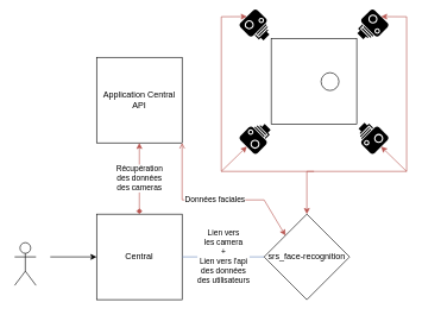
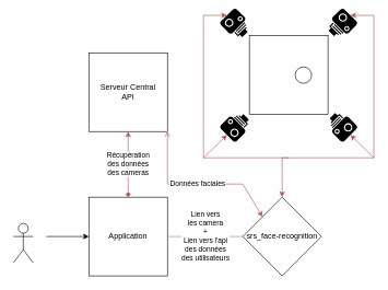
  <mxCell id="0" />
  <mxCell id="1" parent="0" />
- <mxCell id="2" value="Central" style="rounded=0;whiteSpace=wrap;html=1;" vertex="1" parent="1"><mxGeometry x="135" y="300" width="120" height="120" as="geometry" /></mxCell>
+ <mxCell id="2" value="Application" style="rounded=0;whiteSpace=wrap;html=1;" vertex="1" parent="1"><mxGeometry x="135" y="300" width="120" height="120" as="geometry" /></mxCell>
  <mxCell id="3" value="" style="shape=umlActor;verticalLabelPosition=bottom;verticalAlign=top;html=1;outlineConnect=0;" vertex="1" parent="1"><mxGeometry x="20" y="340" width="30" height="60" as="geometry" /></mxCell>
  <mxCell id="4" value="" style="endArrow=classic;html=1;rounded=0;entryX=0;entryY=0.5;entryDx=0;entryDy=0;" edge="1" parent="1" target="2"><mxGeometry width="50" height="50" relative="1" as="geometry"><mxPoint x="70" y="360" as="sourcePoint" /><mxPoint x="110" y="360" as="targetPoint" /></mxGeometry></mxCell>
- <mxCell id="5" value="Application Central&lt;div&gt;API&lt;/div&gt;" style="rounded=0;whiteSpace=wrap;html=1;" vertex="1" parent="1"><mxGeometry x="135" y="80" width="120" height="120" as="geometry" /></mxCell>
+ <mxCell id="5" value="Serveur Central&lt;div&gt;API&lt;/div&gt;" style="rounded=0;whiteSpace=wrap;html=1;" vertex="1" parent="1"><mxGeometry x="135" y="80" width="120" height="120" as="geometry" /></mxCell>
  <mxCell id="6" value="Récupération&lt;div&gt;des données&lt;/div&gt;&lt;div&gt;des cameras&lt;/div&gt;" style="endArrow=diamond;html=1;rounded=0;exitX=0.5;exitY=1;exitDx=0;exitDy=0;entryX=0.5;entryY=0;entryDx=0;entryDy=0;fillColor=#f8cecc;strokeColor=#b85450;startArrow=classic;startFill=1;" edge="1" parent="1" source="5" target="2"><mxGeometry width="50" height="50" relative="1" as="geometry"><mxPoint x="190" y="510" as="sourcePoint" /><mxPoint x="230" y="300" as="targetPoint" /><Array as="points" /></mxGeometry></mxCell>
  <mxCell id="7" value="srs_face-recognition" style="rhombus;whiteSpace=wrap;html=1;" vertex="1" parent="1"><mxGeometry x="370" y="300" width="120" height="120" as="geometry" /></mxCell>
  <mxCell id="8" value="" style="whiteSpace=wrap;html=1;aspect=fixed;" vertex="1" parent="1"><mxGeometry x="380" y="54" width="120" height="120" as="geometry" /></mxCell>
  <mxCell id="9" value="" style="shape=mxgraph.signs.tech.camera_1;html=1;pointerEvents=1;fillColor=#000000;strokeColor=none;verticalLabelPosition=bottom;verticalAlign=top;align=center;rotation=-45;" vertex="1" parent="1"><mxGeometry x="340" y="174" width="40" height="34" as="geometry" /></mxCell>
  <mxCell id="10" value="" style="shape=mxgraph.signs.tech.camera_1;html=1;pointerEvents=1;fillColor=#000000;strokeColor=none;verticalLabelPosition=bottom;verticalAlign=top;align=center;rotation=-135;" vertex="1" parent="1"><mxGeometry x="500" y="174" width="40" height="34" as="geometry" /></mxCell>
  <mxCell id="11" value="" style="shape=mxgraph.signs.tech.camera_1;html=1;pointerEvents=1;fillColor=#000000;strokeColor=none;verticalLabelPosition=bottom;verticalAlign=top;align=center;rotation=-225;" vertex="1" parent="1"><mxGeometry x="500" y="20" width="40" height="34" as="geometry" /></mxCell>
  <mxCell id="12" value="" style="shape=mxgraph.signs.tech.camera_1;html=1;pointerEvents=1;fillColor=#000000;strokeColor=none;verticalLabelPosition=bottom;verticalAlign=top;align=center;rotation=45;" vertex="1" parent="1"><mxGeometry x="340" y="20" width="40" height="34" as="geometry" /></mxCell>
  <mxCell id="13" value="Données faciales" style="endArrow=open;html=1;rounded=0;exitX=0;exitY=0;exitDx=0;exitDy=0;entryX=1;entryY=1;entryDx=0;entryDy=0;startArrow=classic;startFill=1;fillColor=#f8cecc;strokeColor=#b85450;" edge="1" parent="1" source="7" target="5"><mxGeometry width="50" height="50" relative="1" as="geometry"><mxPoint x="260" y="600" as="sourcePoint" /><mxPoint x="310" y="550" as="targetPoint" /><Array as="points"><mxPoint x="370" y="280" /><mxPoint x="255" y="280" /></Array></mxGeometry></mxCell>
  <mxCell id="14" value="" style="endArrow=classic;startArrow=classic;html=1;rounded=0;entryX=0;entryY=0.5;entryDx=0;entryDy=0;entryPerimeter=0;exitX=0.5;exitY=0;exitDx=0;exitDy=0;fillColor=#f8cecc;strokeColor=#b85450;" edge="1" parent="1" source="7" target="11"><mxGeometry width="50" height="50" relative="1" as="geometry"><mxPoint x="400" y="300" as="sourcePoint" /><mxPoint x="450" y="250" as="targetPoint" /><Array as="points"><mxPoint x="430" y="240" /><mxPoint x="570" y="240" /><mxPoint x="570" y="23" /></Array></mxGeometry></mxCell>
  <mxCell id="15" value="" style="endArrow=classic;html=1;rounded=0;entryX=0;entryY=0.5;entryDx=0;entryDy=0;entryPerimeter=0;fillColor=#f8cecc;strokeColor=#b85450;" edge="1" parent="1" target="12"><mxGeometry width="50" height="50" relative="1" as="geometry"><mxPoint x="440" y="240" as="sourcePoint" /><mxPoint x="280" y="50" as="targetPoint" /><Array as="points"><mxPoint x="310" y="240" /><mxPoint x="310" y="23" /></Array></mxGeometry></mxCell>
  <mxCell id="16" value="" style="endArrow=classic;html=1;rounded=0;entryX=0;entryY=0.5;entryDx=0;entryDy=0;entryPerimeter=0;fillColor=#f8cecc;strokeColor=#b85450;" edge="1" parent="1" target="10"><mxGeometry width="50" height="50" relative="1" as="geometry"><mxPoint x="570" y="240" as="sourcePoint" /><mxPoint x="720" y="480" as="targetPoint" /></mxGeometry></mxCell>
  <mxCell id="17" value="" style="endArrow=classic;html=1;rounded=0;entryX=0;entryY=0.5;entryDx=0;entryDy=0;entryPerimeter=0;fillColor=#f8cecc;strokeColor=#b85450;" edge="1" parent="1" target="9"><mxGeometry width="50" height="50" relative="1" as="geometry"><mxPoint x="310" y="240" as="sourcePoint" /><mxPoint x="590" y="510" as="targetPoint" /></mxGeometry></mxCell>
  <mxCell id="18" value="Lien vers&lt;div&gt;les camera&lt;/div&gt;&lt;div&gt;+&lt;/div&gt;&lt;div&gt;Lien vers l'api&lt;/div&gt;&lt;div&gt;des données&lt;/div&gt;&lt;div&gt;des utilisateurs&lt;/div&gt;" style="endArrow=none;html=1;rounded=0;entryX=0;entryY=0.5;entryDx=0;entryDy=0;exitX=1;exitY=0.5;exitDx=0;exitDy=0;fillColor=#dae8fc;strokeColor=#6c8ebf;" edge="1" parent="1" source="2" target="7"><mxGeometry width="50" height="50" relative="1" as="geometry"><mxPoint x="220" y="580" as="sourcePoint" /><mxPoint x="270" y="530" as="targetPoint" /></mxGeometry></mxCell>
  <mxCell id="19" value="" style="ellipse;whiteSpace=wrap;html=1;aspect=fixed;" vertex="1" parent="1"><mxGeometry x="450" y="101.5" width="25" height="25" as="geometry" /></mxCell>
